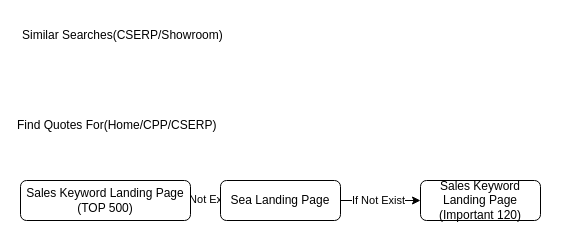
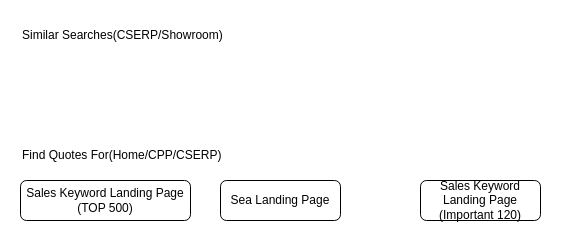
  <mxCell id="0" />
  <mxCell id="1" parent="0" />
  <mxCell id="2" value="Similar Searches(CSERP/Showroom)" style="text;html=1;align=left;verticalAlign=middle;whiteSpace=wrap;rounded=0;" vertex="1" parent="1"><mxGeometry x="20" y="20" width="240" height="30" as="geometry" /></mxCell>
- <mxCell id="3" value="Find Quotes For(Home/CPP/CSERP)" style="text;html=1;align=left;verticalAlign=middle;whiteSpace=wrap;rounded=0;" vertex="1" parent="1"><mxGeometry x="15" y="110" width="240" height="30" as="geometry" /></mxCell>
- <mxCell id="4" style="edgeStyle=orthogonalEdgeStyle;rounded=0;orthogonalLoop=1;jettySize=auto;html=1;exitX=1;exitY=0.5;exitDx=0;exitDy=0;entryX=0;entryY=0.5;entryDx=0;entryDy=0;" edge="1" parent="1" source="6" target="9"><mxGeometry relative="1" as="geometry" /></mxCell>
- <mxCell id="5" value="If Not Exist" style="edgeLabel;html=1;align=center;verticalAlign=middle;resizable=0;points=[];" vertex="1" connectable="0" parent="4"><mxGeometry x="-0.325" y="-2" relative="1" as="geometry"><mxPoint x="5" y="-4" as="offset" /></mxGeometry></mxCell>
+ <mxCell id="3" value="Find Quotes For(Home/CPP/CSERP)" style="text;html=1;align=left;verticalAlign=middle;whiteSpace=wrap;rounded=0;" vertex="1" parent="1"><mxGeometry x="20" y="140" width="240" height="30" as="geometry" /></mxCell>
  <mxCell id="6" value="Sales Keyword Landing Page&lt;div&gt;(TOP 500)&lt;/div&gt;" style="rounded=1;whiteSpace=wrap;html=1;" vertex="1" parent="1"><mxGeometry x="20" y="180" width="170" height="40" as="geometry" /></mxCell>
- <mxCell id="7" style="edgeStyle=orthogonalEdgeStyle;rounded=0;orthogonalLoop=1;jettySize=auto;html=1;exitX=1;exitY=0.5;exitDx=0;exitDy=0;entryX=0;entryY=0.5;entryDx=0;entryDy=0;" edge="1" parent="1" source="9" target="10"><mxGeometry relative="1" as="geometry" /></mxCell>
- <mxCell id="8" value="If Not Exist" style="edgeLabel;html=1;align=center;verticalAlign=middle;resizable=0;points=[];" vertex="1" connectable="0" parent="7"><mxGeometry x="0.225" y="3" relative="1" as="geometry"><mxPoint x="-12" y="2" as="offset" /></mxGeometry></mxCell>
  <mxCell id="9" value="Sea Landing Page" style="rounded=1;whiteSpace=wrap;html=1;" vertex="1" parent="1"><mxGeometry x="220" y="180" width="120" height="40" as="geometry" /></mxCell>
  <mxCell id="10" value="Sales Keyword Landing Page&lt;div&gt;(Important 120)&lt;/div&gt;" style="rounded=1;whiteSpace=wrap;html=1;" vertex="1" parent="1"><mxGeometry x="420" y="180" width="120" height="40" as="geometry" /></mxCell>
